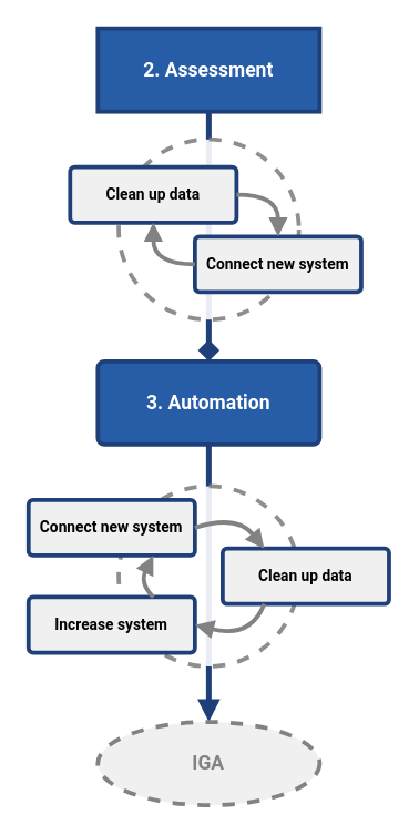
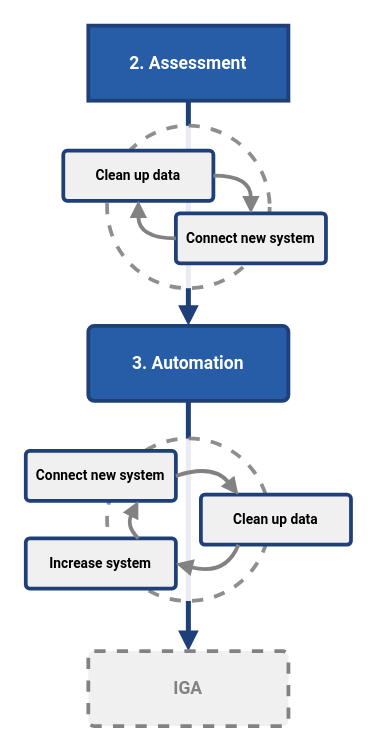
  <mxCell id="0" />
  <mxCell id="1" parent="0" />
- <mxCell id="2" value="" style="endArrow=diamond;html=1;strokeWidth=4;strokeColor=#1E3F78;endFill=1;rounded=0;exitX=0.5;exitY=1;exitDx=0;exitDy=0;entryX=0.5;entryY=0;entryDx=0;entryDy=0;" edge="1" parent="1" source="4" target="8"><mxGeometry width="50" height="50" relative="1" as="geometry"><mxPoint x="160" y="-30" as="sourcePoint" /><mxPoint x="160" y="10" as="targetPoint" /></mxGeometry></mxCell>
+ <mxCell id="2" value="" style="endArrow=block;html=1;strokeWidth=4;strokeColor=#1E3F78;endFill=1;rounded=0;exitX=0.5;exitY=1;exitDx=0;exitDy=0;entryX=0.5;entryY=0;entryDx=0;entryDy=0;" edge="1" parent="1" source="4" target="8"><mxGeometry width="50" height="50" relative="1" as="geometry"><mxPoint x="160" y="-30" as="sourcePoint" /><mxPoint x="160" y="10" as="targetPoint" /></mxGeometry></mxCell>
  <mxCell id="3" value="" style="endArrow=block;html=1;strokeWidth=4;strokeColor=#1E3F78;endFill=1;rounded=0;entryX=0.5;entryY=0;entryDx=0;entryDy=0;" edge="1" parent="1" target="15"><mxGeometry width="50" height="50" relative="1" as="geometry"><mxPoint x="150" y="320" as="sourcePoint" /><mxPoint x="150" y="510" as="targetPoint" /></mxGeometry></mxCell>
  <mxCell id="4" value="&lt;font color=&quot;#ffffff&quot; face=&quot;Roboto&quot; data-font-src=&quot;https://fonts.googleapis.com/css?family=Roboto&quot; style=&quot;line-height: 125% ; font-size: 14px&quot;&gt;2. Assessment&lt;/font&gt;" style="whiteSpace=wrap;html=1;strokeWidth=3;arcSize=8;strokeColor=#1E3F78;fillColor=#265DA6;fontStyle=1;spacing=2;fontSize=11;rounded=0;" vertex="1" parent="1"><mxGeometry x="70" y="20" width="160" height="60" as="geometry" /></mxCell>
  <mxCell id="5" value="" style="ellipse;whiteSpace=wrap;html=1;aspect=fixed;rounded=0;glass=0;strokeColor=#828282;strokeWidth=3;fillColor=#FFFFFF;dashed=1;opacity=90;" vertex="1" parent="1"><mxGeometry x="85" y="100" width="130" height="130" as="geometry" /></mxCell>
  <mxCell id="6" value="&lt;span style=&quot;font-family: &amp;#34;roboto&amp;#34;&quot;&gt;Clean up data&lt;/span&gt;" style="rounded=1;whiteSpace=wrap;html=1;strokeWidth=3;arcSize=8;strokeColor=#1E3F78;fillColor=#F0F0F0;fontStyle=1;spacing=2;fontSize=11;" vertex="1" parent="1"><mxGeometry x="50" y="120" width="120" height="40" as="geometry" /></mxCell>
  <mxCell id="7" value="&lt;span style=&quot;font-family: &amp;#34;roboto&amp;#34;&quot;&gt;Connect new system&lt;/span&gt;" style="rounded=1;whiteSpace=wrap;html=1;strokeWidth=3;arcSize=8;strokeColor=#1E3F78;fillColor=#F0F0F0;fontStyle=1;spacing=2;fontSize=11;" vertex="1" parent="1"><mxGeometry x="140" y="170" width="120" height="40" as="geometry" /></mxCell>
  <mxCell id="8" value="&lt;font color=&quot;#ffffff&quot; face=&quot;Roboto&quot; data-font-src=&quot;https://fonts.googleapis.com/css?family=Roboto&quot; style=&quot;line-height: 125% ; font-size: 14px&quot;&gt;3. Automation&lt;/font&gt;" style="rounded=1;whiteSpace=wrap;html=1;strokeWidth=3;arcSize=8;strokeColor=#1E3F78;fillColor=#265DA6;fontStyle=1;spacing=2;fontSize=11;" vertex="1" parent="1"><mxGeometry x="70" y="260" width="160" height="60" as="geometry" /></mxCell>
  <mxCell id="9" value="" style="curved=1;endArrow=none;html=1;strokeColor=#828282;strokeWidth=3;endFill=0;rounded=0;entryX=0;entryY=0.5;entryDx=0;entryDy=0;exitX=0.5;exitY=1;exitDx=0;exitDy=0;startArrow=block;startFill=1;" edge="1" parent="1" source="6" target="7"><mxGeometry width="50" height="50" relative="1" as="geometry"><mxPoint x="-170" y="280" as="sourcePoint" /><mxPoint x="-30" y="200" as="targetPoint" /><Array as="points"><mxPoint x="110" y="190" /></Array></mxGeometry></mxCell>
  <mxCell id="10" value="" style="curved=1;endArrow=none;html=1;strokeColor=#828282;strokeWidth=3;endFill=0;rounded=0;entryX=1;entryY=0.5;entryDx=0;entryDy=0;exitX=0.5;exitY=0;exitDx=0;exitDy=0;startArrow=block;startFill=1;" edge="1" parent="1" source="7" target="6"><mxGeometry width="50" height="50" relative="1" as="geometry"><mxPoint x="120" y="170" as="sourcePoint" /><mxPoint x="150" y="200" as="targetPoint" /><Array as="points"><mxPoint x="200" y="140" /></Array></mxGeometry></mxCell>
  <mxCell id="11" value="" style="ellipse;whiteSpace=wrap;html=1;aspect=fixed;rounded=0;glass=0;strokeColor=#828282;strokeWidth=3;fillColor=#FFFFFF;dashed=1;opacity=90;" vertex="1" parent="1"><mxGeometry x="85" y="350" width="130" height="130" as="geometry" /></mxCell>
  <mxCell id="12" value="&lt;font face=&quot;Roboto&quot;&gt;Connect new system&lt;/font&gt;" style="rounded=1;whiteSpace=wrap;html=1;strokeWidth=3;arcSize=8;strokeColor=#1E3F78;fillColor=#F0F0F0;fontStyle=1;spacing=2;fontSize=11;" vertex="1" parent="1"><mxGeometry x="20" y="360" width="120" height="40" as="geometry" /></mxCell>
  <mxCell id="13" value="&lt;span style=&quot;font-family: &amp;#34;roboto&amp;#34;&quot;&gt;Clean up data&lt;/span&gt;" style="rounded=1;whiteSpace=wrap;html=1;strokeWidth=3;arcSize=8;strokeColor=#1E3F78;fillColor=#F0F0F0;fontStyle=1;spacing=2;fontSize=11;" vertex="1" parent="1"><mxGeometry x="160" y="395" width="120" height="40" as="geometry" /></mxCell>
  <mxCell id="14" value="" style="curved=1;endArrow=none;html=1;strokeColor=#828282;strokeWidth=3;endFill=0;rounded=0;entryX=1;entryY=0.5;entryDx=0;entryDy=0;exitX=0.25;exitY=0;exitDx=0;exitDy=0;startArrow=block;startFill=1;" edge="1" parent="1" source="13" target="12"><mxGeometry width="50" height="50" relative="1" as="geometry"><mxPoint x="120" y="420" as="sourcePoint" /><mxPoint x="150" y="450" as="targetPoint" /><Array as="points"><mxPoint x="170" y="370" /></Array></mxGeometry></mxCell>
- <mxCell id="15" value="&lt;font face=&quot;Roboto&quot; data-font-src=&quot;https://fonts.googleapis.com/css?family=Roboto&quot; style=&quot;line-height: 125% ; font-size: 14px&quot; color=&quot;#828282&quot;&gt;IGA&lt;/font&gt;" style="ellipse;whiteSpace=wrap;html=1;strokeWidth=3;arcSize=8;strokeColor=#828282;fillColor=#F0F0F0;fontStyle=1;spacing=2;fontSize=11;dashed=1;" vertex="1" parent="1"><mxGeometry x="70" y="520" width="160" height="60" as="geometry" /></mxCell>
+ <mxCell id="15" value="&lt;font face=&quot;Roboto&quot; data-font-src=&quot;https://fonts.googleapis.com/css?family=Roboto&quot; style=&quot;line-height: 125% ; font-size: 14px&quot; color=&quot;#828282&quot;&gt;IGA&lt;/font&gt;" style="rounded=1;whiteSpace=wrap;html=1;strokeWidth=3;arcSize=8;strokeColor=#828282;fillColor=#F0F0F0;fontStyle=1;spacing=2;fontSize=11;dashed=1;" vertex="1" parent="1"><mxGeometry x="70" y="520" width="160" height="60" as="geometry" /></mxCell>
  <mxCell id="16" value="&lt;font face=&quot;Roboto&quot;&gt;Increase system&lt;/font&gt;" style="rounded=1;whiteSpace=wrap;html=1;strokeWidth=3;arcSize=8;strokeColor=#1E3F78;fillColor=#F0F0F0;fontStyle=1;spacing=2;fontSize=11;" vertex="1" parent="1"><mxGeometry x="20" y="430" width="120" height="40" as="geometry" /></mxCell>
  <mxCell id="17" value="" style="curved=1;endArrow=none;html=1;strokeColor=#828282;strokeWidth=3;endFill=0;rounded=0;entryX=0.25;entryY=1;entryDx=0;entryDy=0;exitX=1;exitY=0.5;exitDx=0;exitDy=0;startArrow=block;startFill=1;" edge="1" parent="1" source="16" target="13"><mxGeometry width="50" height="50" relative="1" as="geometry"><mxPoint x="210" y="410" as="sourcePoint" /><mxPoint x="140" y="390" as="targetPoint" /><Array as="points"><mxPoint x="180" y="460" /></Array></mxGeometry></mxCell>
  <mxCell id="18" value="" style="curved=1;endArrow=none;html=1;strokeColor=#828282;strokeWidth=3;endFill=0;rounded=0;entryX=0.75;entryY=0;entryDx=0;entryDy=0;exitX=0.75;exitY=1;exitDx=0;exitDy=0;startArrow=block;startFill=1;" edge="1" parent="1" source="12" target="16"><mxGeometry width="50" height="50" relative="1" as="geometry"><mxPoint x="220" y="420" as="sourcePoint" /><mxPoint x="150" y="400" as="targetPoint" /><Array as="points"><mxPoint x="100" y="420" /></Array></mxGeometry></mxCell>
